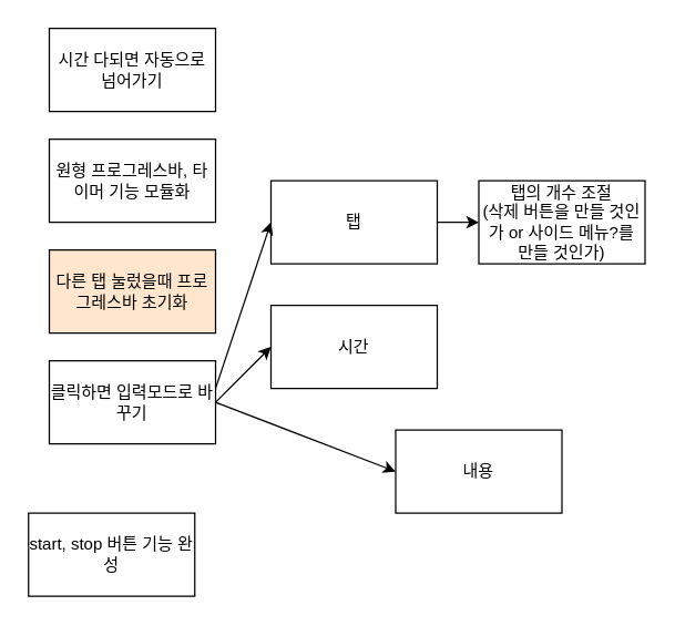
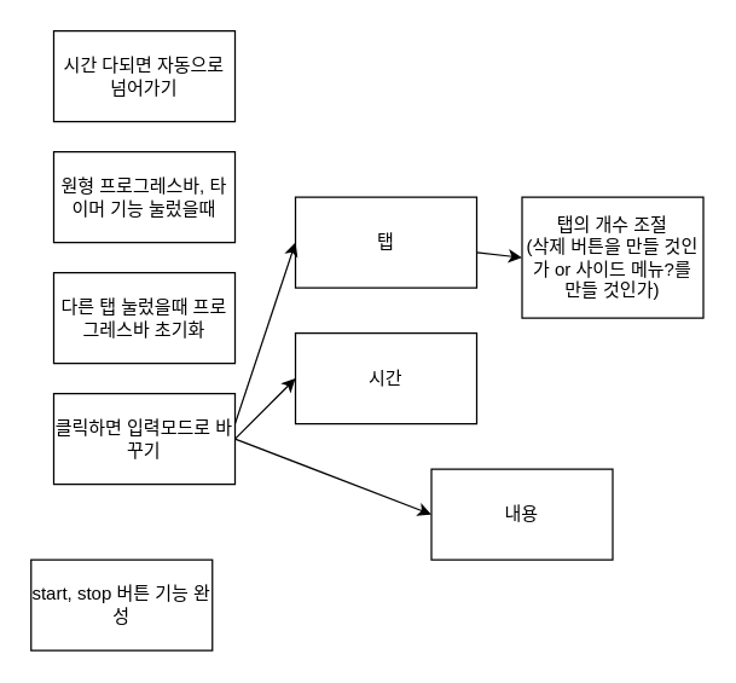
  <mxCell id="0" />
  <mxCell id="1" parent="0" />
  <mxCell id="2" value="시간 다되면 자동으로 넘어가기" style="rounded=0;whiteSpace=wrap;html=1;" vertex="1" parent="1"><mxGeometry x="35" y="20" width="120" height="60" as="geometry" /></mxCell>
- <mxCell id="3" value="원형 프로그레스바, 타이머 기능 모듈화" style="rounded=0;whiteSpace=wrap;html=1;" vertex="1" parent="1"><mxGeometry x="35" y="100" width="120" height="60" as="geometry" /></mxCell>
- <mxCell id="4" value="다른 탭 눌렀을때 프로그레스바 초기화" style="rounded=0;whiteSpace=wrap;html=1;fillColor=#ffe6cc;" vertex="1" parent="1"><mxGeometry x="35" y="180" width="120" height="60" as="geometry" /></mxCell>
+ <mxCell id="3" value="원형 프로그레스바, 타이머 기능 눌렀을때" style="rounded=0;whiteSpace=wrap;html=1;" vertex="1" parent="1"><mxGeometry x="35" y="100" width="120" height="60" as="geometry" /></mxCell>
+ <mxCell id="4" value="다른 탭 눌렀을때 프로그레스바 초기화" style="rounded=0;whiteSpace=wrap;html=1;" vertex="1" parent="1"><mxGeometry x="35" y="180" width="120" height="60" as="geometry" /></mxCell>
  <mxCell id="5" value="클릭하면 입력모드로 바꾸기" style="rounded=0;whiteSpace=wrap;html=1;" vertex="1" parent="1"><mxGeometry x="35" y="260" width="120" height="60" as="geometry" /></mxCell>
  <mxCell id="6" value="시간" style="rounded=0;whiteSpace=wrap;html=1;" vertex="1" parent="1"><mxGeometry x="195" y="220" width="120" height="60" as="geometry" /></mxCell>
  <mxCell id="7" value="내용" style="rounded=0;whiteSpace=wrap;html=1;" vertex="1" parent="1"><mxGeometry x="285" y="310" width="120" height="60" as="geometry" /></mxCell>
  <mxCell id="8" value="탭" style="rounded=0;whiteSpace=wrap;html=1;" vertex="1" parent="1"><mxGeometry x="195" y="130" width="120" height="60" as="geometry" /></mxCell>
  <mxCell id="9" value="" style="endArrow=classic;html=1;entryX=0;entryY=0.5;entryDx=0;entryDy=0;" edge="1" parent="1" target="8"><mxGeometry width="50" height="50" relative="1" as="geometry"><mxPoint x="155" y="280" as="sourcePoint" /><mxPoint x="205" y="230" as="targetPoint" /></mxGeometry></mxCell>
  <mxCell id="10" value="" style="endArrow=classic;html=1;entryX=0;entryY=0.5;entryDx=0;entryDy=0;" edge="1" parent="1" target="6"><mxGeometry width="50" height="50" relative="1" as="geometry"><mxPoint x="155" y="290" as="sourcePoint" /><mxPoint x="205" y="240" as="targetPoint" /></mxGeometry></mxCell>
  <mxCell id="11" value="" style="endArrow=classic;html=1;entryX=0;entryY=0.5;entryDx=0;entryDy=0;" edge="1" parent="1" target="7"><mxGeometry width="50" height="50" relative="1" as="geometry"><mxPoint x="155" y="290" as="sourcePoint" /><mxPoint x="205" y="240" as="targetPoint" /></mxGeometry></mxCell>
- <mxCell id="12" value="탭의 개수 조절&lt;br&gt;(삭제 버튼을 만들 것인가 or 사이드 메뉴?를 만들 것인가)" style="rounded=0;whiteSpace=wrap;html=1;" vertex="1" parent="1"><mxGeometry x="345" y="130" width="120" height="60" as="geometry" /></mxCell>
+ <mxCell id="12" value="탭의 개수 조절&lt;br&gt;(삭제 버튼을 만들 것인가 or 사이드 메뉴?를 만들 것인가)" style="rounded=0;whiteSpace=wrap;html=1;" vertex="1" parent="1"><mxGeometry x="345" y="130" width="120" height="80" as="geometry" /></mxCell>
  <mxCell id="13" value="" style="endArrow=classic;html=1;entryX=0;entryY=0.5;entryDx=0;entryDy=0;" edge="1" parent="1" source="8" target="12"><mxGeometry width="50" height="50" relative="1" as="geometry"><mxPoint x="315" y="210" as="sourcePoint" /><mxPoint x="345" y="167" as="targetPoint" /></mxGeometry></mxCell>
  <mxCell id="14" value="start, stop 버튼 기능 완성" style="rounded=0;whiteSpace=wrap;html=1;" vertex="1" parent="1"><mxGeometry x="20" y="370" width="120" height="60" as="geometry" /></mxCell>
